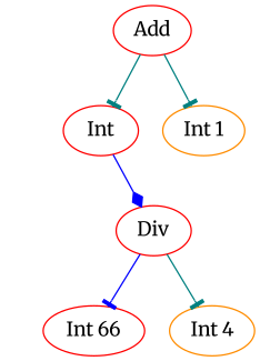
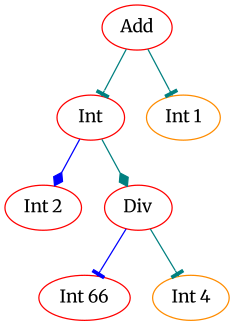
  digraph {
    fontname=Merriweather
    node [color=red fontname=Merriweather]
    edge [arrowhead=tee color=teal fontname=Merriweather]
    n1 [label=Add]
    n2 [label=Int]
    n3 [color=darkorange label="Int 1"]
+   n4 [label="Int 2"]
    n5 [label=Div]
    n6 [label="Int 66"]
    n7 [color=darkorange label="Int 4"]
    n1 -> n2
    n1 -> n3
-   n2 -> n5 [arrowhead=diamond color=blue]
+   n2 -> n4 [arrowhead=diamond color=blue]
+   n2 -> n5 [arrowhead=diamond]
    n5 -> n6 [color=blue]
    n5 -> n7
  }
